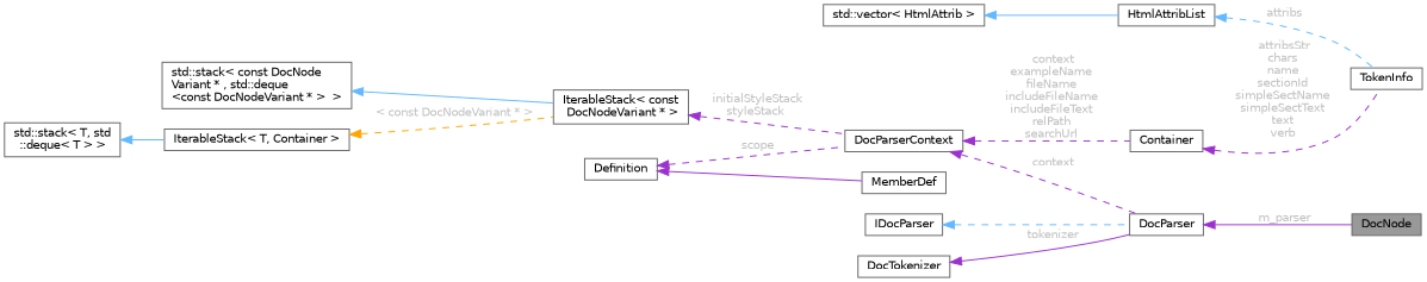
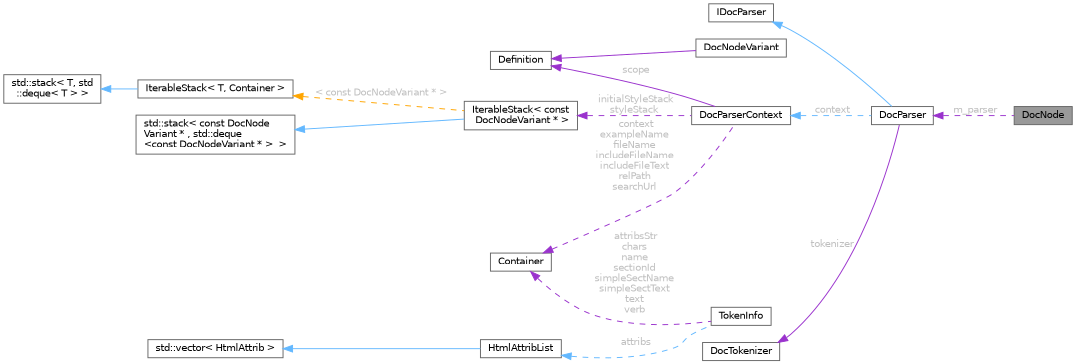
  digraph {
    rankdir=LR
    node [color=gray40 fillcolor=white fontname=Helvetica fontsize=10 shape=box style=filled]
    edge [color=darkorchid3 dir=back fontcolor=grey fontname=Helvetica fontsize=10 labelfontname=Helvetica labelfontsize=10 style=dashed]
    n1 [fillcolor=grey60 fontcolor=black height=0.2 label=DocNode width=0.4]
    n2 [height=0.2 label=DocParser width=0.4]
    n3 [height=0.2 label=IDocParser width=0.4]
    n4 [height=0.2 label=DocParserContext width=0.4]
    n5 [height=0.2 label=Definition width=0.4]
-   n6 [height=0.2 label=MemberDef width=0.4]
+   n6 [height=0.2 label=DocNodeVariant width=0.4]
    n7 [height=0.2 label=Container width=0.4]
    n8 [height=0.2 label=TokenInfo width=0.4]
    n9 [height=0.2 label="IterableStack\< const\l DocNodeVariant * \>" width=0.4]
    n10 [height=0.2 label="std::stack\< const DocNode\lVariant * , std::deque\l\<const DocNodeVariant * \>  \>" width=0.4]
    n11 [height=0.2 label="IterableStack\< T, Container \>" width=0.4]
    n12 [height=0.2 label="std::stack\< T, std\l::deque\< T \> \>" width=0.4]
    n13 [height=0.2 label=HtmlAttribList width=0.4]
    n14 [height=0.2 label="std::vector\< HtmlAttrib \>" width=0.4]
    n15 [height=0.2 label=DocTokenizer width=0.4]
-   n2 -> n1 [label=" m_parser" style=solid]
-   n3 -> n2 [color=steelblue1 fontcolor=""]
-   n4 -> n2 [label=" context"]
-   n5 -> n4 [label=" scope"]
+   n2 -> n1 [label=" m_parser"]
+   n3 -> n2 [color=steelblue1 style=solid fontcolor=""]
+   n4 -> n2 [color=steelblue1 label=" context"]
+   n5 -> n4 [label=" scope" style=solid]
    n5 -> n6 [style=solid fontcolor=""]
-   n4 -> n7 [label=" context\nexampleName\nfileName\nincludeFileName\nincludeFileText\nrelPath\nsearchUrl"]
+   n7 -> n4 [label=" context\nexampleName\nfileName\nincludeFileName\nincludeFileText\nrelPath\nsearchUrl"]
    n7 -> n8 [label=" attribsStr\nchars\nname\nsectionId\nsimpleSectName\nsimpleSectText\ntext\nverb"]
    n9 -> n4 [label=" initialStyleStack\nstyleStack"]
    n10 -> n9 [color=steelblue1 style=solid fontcolor=""]
    n11 -> n9 [color=orange label=" \< const DocNodeVariant * \>"]
    n12 -> n11 [color=steelblue1 style=solid fontcolor=""]
    n13 -> n8 [color=steelblue1 label=" attribs"]
    n14 -> n13 [color=steelblue1 style=solid fontcolor=""]
    n15 -> n2 [label=" tokenizer" style=solid]
  }
